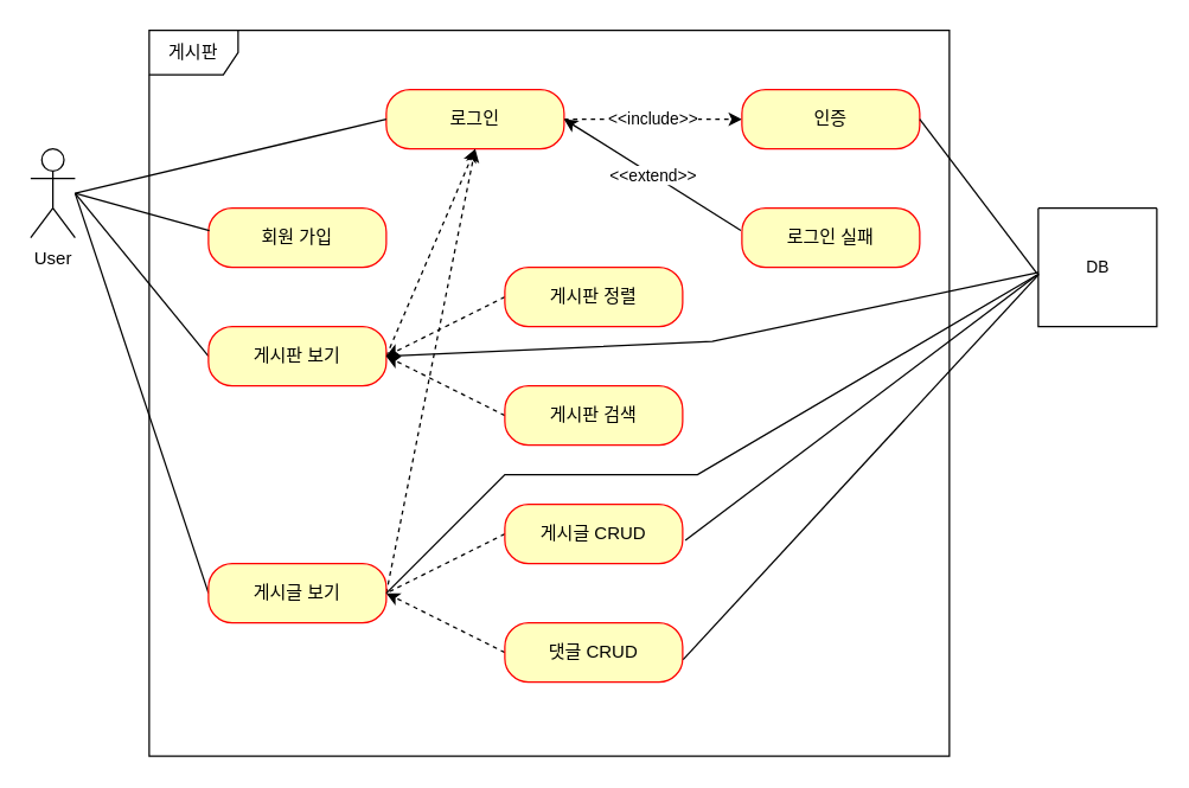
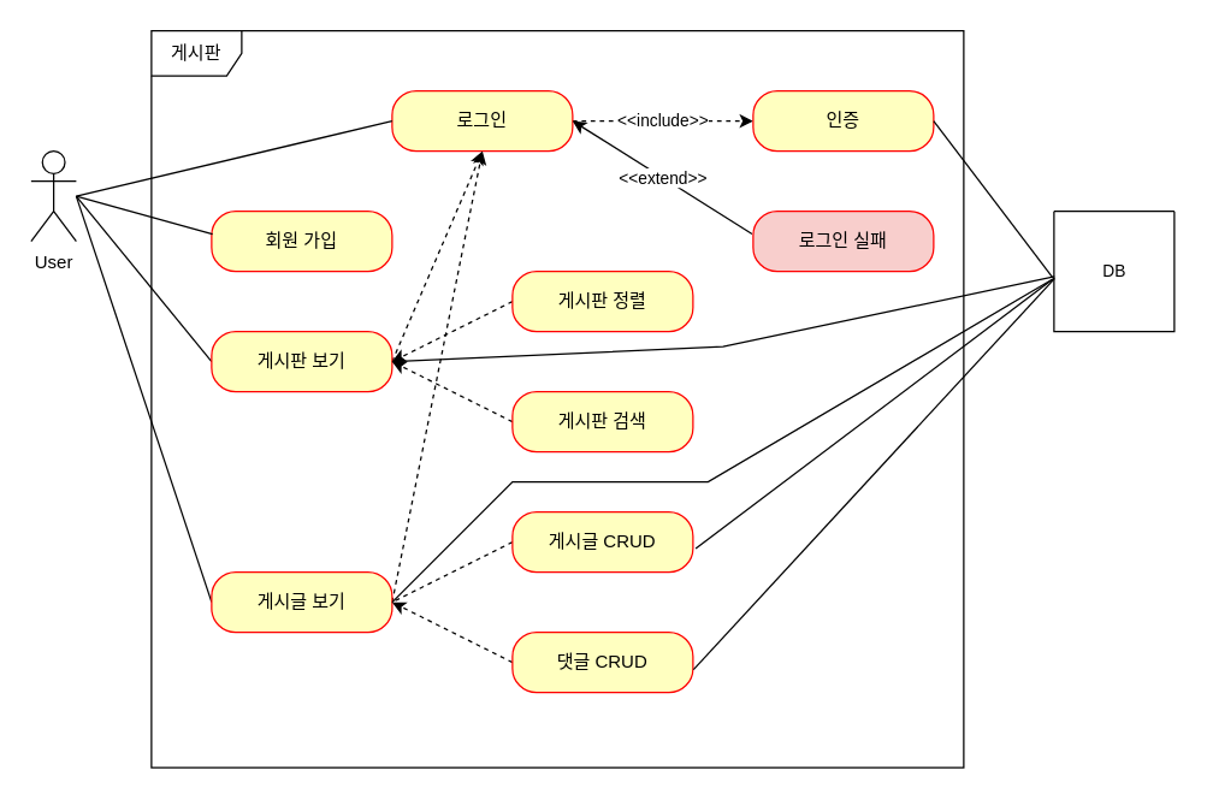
  <mxCell id="0" />
  <mxCell id="1" parent="0" />
  <mxCell id="2" style="edgeStyle=none;shape=connector;rounded=0;orthogonalLoop=1;jettySize=auto;html=1;entryX=0;entryY=0.5;entryDx=0;entryDy=0;labelBackgroundColor=default;strokeColor=default;align=center;verticalAlign=middle;fontFamily=Helvetica;fontSize=11;fontColor=default;endArrow=none;endFill=0;" edge="1" parent="1" target="11"><mxGeometry relative="1" as="geometry"><mxPoint x="50" y="130" as="sourcePoint" /></mxGeometry></mxCell>
  <mxCell id="3" value="User" style="shape=umlActor;verticalLabelPosition=bottom;verticalAlign=top;html=1;" vertex="1" parent="1"><mxGeometry x="20" y="100" width="30" height="60" as="geometry" /></mxCell>
  <mxCell id="4" value="게시판" style="shape=umlFrame;whiteSpace=wrap;html=1;pointerEvents=0;" vertex="1" parent="1"><mxGeometry x="100" y="20" width="540" height="490" as="geometry" /></mxCell>
  <mxCell id="5" value="&amp;lt;&amp;lt;include&amp;gt;&amp;gt;" style="edgeStyle=orthogonalEdgeStyle;rounded=0;orthogonalLoop=1;jettySize=auto;html=1;dashed=1;" edge="1" parent="1" source="6" target="13"><mxGeometry relative="1" as="geometry" /></mxCell>
  <mxCell id="6" value="로그인" style="rounded=1;whiteSpace=wrap;html=1;arcSize=40;fontColor=#000000;fillColor=#ffffc0;strokeColor=#ff0000;" vertex="1" parent="1"><mxGeometry x="260" y="60" width="120" height="40" as="geometry" /></mxCell>
  <mxCell id="7" style="rounded=0;orthogonalLoop=1;jettySize=auto;html=1;endArrow=none;endFill=0;exitX=0;exitY=0.5;exitDx=0;exitDy=0;" edge="1" parent="1" source="9"><mxGeometry relative="1" as="geometry"><mxPoint x="50" y="130" as="targetPoint" /></mxGeometry></mxCell>
  <mxCell id="8" style="rounded=0;orthogonalLoop=1;jettySize=auto;html=1;entryX=0.5;entryY=1;entryDx=0;entryDy=0;dashed=1;exitX=1;exitY=0.5;exitDx=0;exitDy=0;" edge="1" parent="1" source="9" target="6"><mxGeometry relative="1" as="geometry" /></mxCell>
  <mxCell id="9" value="게시판 보기" style="rounded=1;whiteSpace=wrap;html=1;arcSize=40;fontColor=#000000;fillColor=#ffffc0;strokeColor=#ff0000;" vertex="1" parent="1"><mxGeometry x="140" y="220" width="120" height="40" as="geometry" /></mxCell>
  <mxCell id="10" style="rounded=0;orthogonalLoop=1;jettySize=auto;html=1;dashed=1;exitX=1;exitY=0.5;exitDx=0;exitDy=0;entryX=0.5;entryY=1;entryDx=0;entryDy=0;" edge="1" parent="1" source="11" target="6"><mxGeometry relative="1" as="geometry"><mxPoint x="320" y="110" as="targetPoint" /></mxGeometry></mxCell>
  <mxCell id="11" value="게시글 보기" style="rounded=1;whiteSpace=wrap;html=1;arcSize=40;fontColor=#000000;fillColor=#ffffc0;strokeColor=#ff0000;" vertex="1" parent="1"><mxGeometry x="140" y="380" width="120" height="40" as="geometry" /></mxCell>
  <mxCell id="12" value="회원 가입" style="rounded=1;whiteSpace=wrap;html=1;arcSize=40;fontColor=#000000;fillColor=#ffffc0;strokeColor=#ff0000;" vertex="1" parent="1"><mxGeometry x="140" y="140" width="120" height="40" as="geometry" /></mxCell>
  <mxCell id="13" value="인증" style="rounded=1;whiteSpace=wrap;html=1;arcSize=40;fontColor=#000000;fillColor=#ffffc0;strokeColor=#ff0000;" vertex="1" parent="1"><mxGeometry x="500" y="60" width="120" height="40" as="geometry" /></mxCell>
  <mxCell id="14" value="&amp;lt;&amp;lt;extend&amp;gt;&amp;gt;" style="rounded=0;orthogonalLoop=1;jettySize=auto;html=1;entryX=1;entryY=0.5;entryDx=0;entryDy=0;dashed=0;exitX=-0.006;exitY=0.378;exitDx=0;exitDy=0;exitPerimeter=0;" edge="1" parent="1" source="15" target="6"><mxGeometry relative="1" as="geometry" /></mxCell>
- <mxCell id="15" value="로그인 실패" style="rounded=1;whiteSpace=wrap;html=1;arcSize=40;fontColor=#000000;fillColor=#ffffc0;strokeColor=#ff0000;" vertex="1" parent="1"><mxGeometry x="500" y="140" width="120" height="40" as="geometry" /></mxCell>
+ <mxCell id="15" value="로그인 실패" style="rounded=1;whiteSpace=wrap;html=1;arcSize=40;fontColor=#000000;fillColor=#f8cecc;strokeColor=#ff0000;" vertex="1" parent="1"><mxGeometry x="500" y="140" width="120" height="40" as="geometry" /></mxCell>
  <mxCell id="16" style="rounded=0;orthogonalLoop=1;jettySize=auto;html=1;entryX=1;entryY=0.5;entryDx=0;entryDy=0;dashed=1;exitX=0;exitY=0.5;exitDx=0;exitDy=0;" edge="1" parent="1" source="17" target="9"><mxGeometry relative="1" as="geometry" /></mxCell>
  <mxCell id="17" value="게시판 정렬" style="rounded=1;whiteSpace=wrap;html=1;arcSize=40;fontColor=#000000;fillColor=#ffffc0;strokeColor=#ff0000;" vertex="1" parent="1"><mxGeometry x="340" y="180" width="120" height="40" as="geometry" /></mxCell>
  <mxCell id="18" style="rounded=0;orthogonalLoop=1;jettySize=auto;html=1;entryX=1;entryY=0.5;entryDx=0;entryDy=0;dashed=1;exitX=0;exitY=0.5;exitDx=0;exitDy=0;" edge="1" parent="1" source="19" target="9"><mxGeometry relative="1" as="geometry" /></mxCell>
  <mxCell id="19" value="게시판 검색" style="rounded=1;whiteSpace=wrap;html=1;arcSize=40;fontColor=#000000;fillColor=#ffffc0;strokeColor=#ff0000;" vertex="1" parent="1"><mxGeometry x="340" y="260" width="120" height="40" as="geometry" /></mxCell>
  <mxCell id="20" style="rounded=0;orthogonalLoop=1;jettySize=auto;html=1;entryX=1;entryY=0.5;entryDx=0;entryDy=0;dashed=1;exitX=0;exitY=0.5;exitDx=0;exitDy=0;endArrow=none;" edge="1" parent="1" source="21" target="11"><mxGeometry relative="1" as="geometry" /></mxCell>
  <mxCell id="21" value="게시글 CRUD" style="rounded=1;whiteSpace=wrap;html=1;arcSize=40;fontColor=#000000;fillColor=#ffffc0;strokeColor=#ff0000;" vertex="1" parent="1"><mxGeometry x="340" y="340" width="120" height="40" as="geometry" /></mxCell>
  <mxCell id="22" style="rounded=0;orthogonalLoop=1;jettySize=auto;html=1;dashed=1;exitX=0;exitY=0.5;exitDx=0;exitDy=0;" edge="1" parent="1" source="23"><mxGeometry relative="1" as="geometry"><mxPoint x="260" y="400" as="targetPoint" /></mxGeometry></mxCell>
  <mxCell id="23" value="댓글 CRUD" style="rounded=1;whiteSpace=wrap;html=1;arcSize=40;fontColor=#000000;fillColor=#ffffc0;strokeColor=#ff0000;" vertex="1" parent="1"><mxGeometry x="340" y="420" width="120" height="40" as="geometry" /></mxCell>
  <mxCell id="24" style="edgeStyle=orthogonalEdgeStyle;rounded=0;orthogonalLoop=1;jettySize=auto;html=1;exitX=0.5;exitY=1;exitDx=0;exitDy=0;" edge="1" parent="1" source="15" target="15"><mxGeometry relative="1" as="geometry" /></mxCell>
  <mxCell id="25" value="" style="endArrow=none;html=1;rounded=0;entryX=0;entryY=0.5;entryDx=0;entryDy=0;" edge="1" parent="1" target="6"><mxGeometry width="50" height="50" relative="1" as="geometry"><mxPoint x="50" y="130" as="sourcePoint" /><mxPoint x="150" y="70" as="targetPoint" /></mxGeometry></mxCell>
  <mxCell id="26" value="" style="endArrow=none;html=1;rounded=0;entryX=0.005;entryY=0.378;entryDx=0;entryDy=0;entryPerimeter=0;" edge="1" parent="1" target="12"><mxGeometry width="50" height="50" relative="1" as="geometry"><mxPoint x="50" y="130" as="sourcePoint" /><mxPoint x="280" y="160" as="targetPoint" /></mxGeometry></mxCell>
  <mxCell id="27" style="edgeStyle=none;shape=connector;rounded=0;orthogonalLoop=1;jettySize=auto;html=1;entryX=1;entryY=0.5;entryDx=0;entryDy=0;labelBackgroundColor=default;strokeColor=default;align=center;verticalAlign=middle;fontFamily=Helvetica;fontSize=11;fontColor=default;endArrow=none;exitX=-0.014;exitY=0.548;exitDx=0;exitDy=0;endFill=0;exitPerimeter=0;" edge="1" parent="1" source="30" target="13"><mxGeometry relative="1" as="geometry" /></mxCell>
  <mxCell id="28" style="edgeStyle=none;shape=connector;rounded=0;orthogonalLoop=1;jettySize=auto;html=1;entryX=1;entryY=0.5;entryDx=0;entryDy=0;labelBackgroundColor=default;strokeColor=default;align=center;verticalAlign=middle;fontFamily=Helvetica;fontSize=11;fontColor=default;endArrow=none;endFill=0;exitX=0.004;exitY=0.542;exitDx=0;exitDy=0;exitPerimeter=0;" edge="1" parent="1" source="30" target="9"><mxGeometry relative="1" as="geometry"><Array as="points"><mxPoint x="480" y="230" /></Array></mxGeometry></mxCell>
  <mxCell id="29" style="edgeStyle=none;shape=connector;rounded=0;orthogonalLoop=1;jettySize=auto;html=1;entryX=1;entryY=0.5;entryDx=0;entryDy=0;labelBackgroundColor=default;strokeColor=default;align=center;verticalAlign=middle;fontFamily=Helvetica;fontSize=11;fontColor=default;endArrow=none;endFill=0;exitX=-0.014;exitY=0.566;exitDx=0;exitDy=0;exitPerimeter=0;" edge="1" parent="1" source="30" target="11"><mxGeometry relative="1" as="geometry"><Array as="points"><mxPoint x="470" y="320" /><mxPoint x="340" y="320" /></Array></mxGeometry></mxCell>
  <mxCell id="30" value="" style="swimlane;startSize=0;fontFamily=Helvetica;fontSize=11;fontColor=default;" vertex="1" parent="1"><mxGeometry x="700" y="140" width="80" height="80" as="geometry" /></mxCell>
  <mxCell id="31" value="DB" style="text;html=1;align=center;verticalAlign=middle;resizable=0;points=[];autosize=1;strokeColor=none;fillColor=none;fontSize=11;fontFamily=Helvetica;fontColor=default;" vertex="1" parent="30"><mxGeometry x="20" y="25" width="40" height="30" as="geometry" /></mxCell>
  <mxCell id="32" style="edgeStyle=none;shape=connector;rounded=0;orthogonalLoop=1;jettySize=auto;html=1;entryX=1.015;entryY=0.608;entryDx=0;entryDy=0;entryPerimeter=0;labelBackgroundColor=default;strokeColor=default;align=center;verticalAlign=middle;fontFamily=Helvetica;fontSize=11;fontColor=default;endArrow=none;endFill=0;exitX=0.004;exitY=0.554;exitDx=0;exitDy=0;exitPerimeter=0;" edge="1" parent="1" source="30" target="21"><mxGeometry relative="1" as="geometry" /></mxCell>
  <mxCell id="33" style="edgeStyle=none;shape=connector;rounded=0;orthogonalLoop=1;jettySize=auto;html=1;entryX=1.003;entryY=0.62;entryDx=0;entryDy=0;entryPerimeter=0;labelBackgroundColor=default;strokeColor=default;align=center;verticalAlign=middle;fontFamily=Helvetica;fontSize=11;fontColor=default;endArrow=none;endFill=0;exitX=0.004;exitY=0.56;exitDx=0;exitDy=0;exitPerimeter=0;" edge="1" parent="1" source="30" target="23"><mxGeometry relative="1" as="geometry" /></mxCell>
